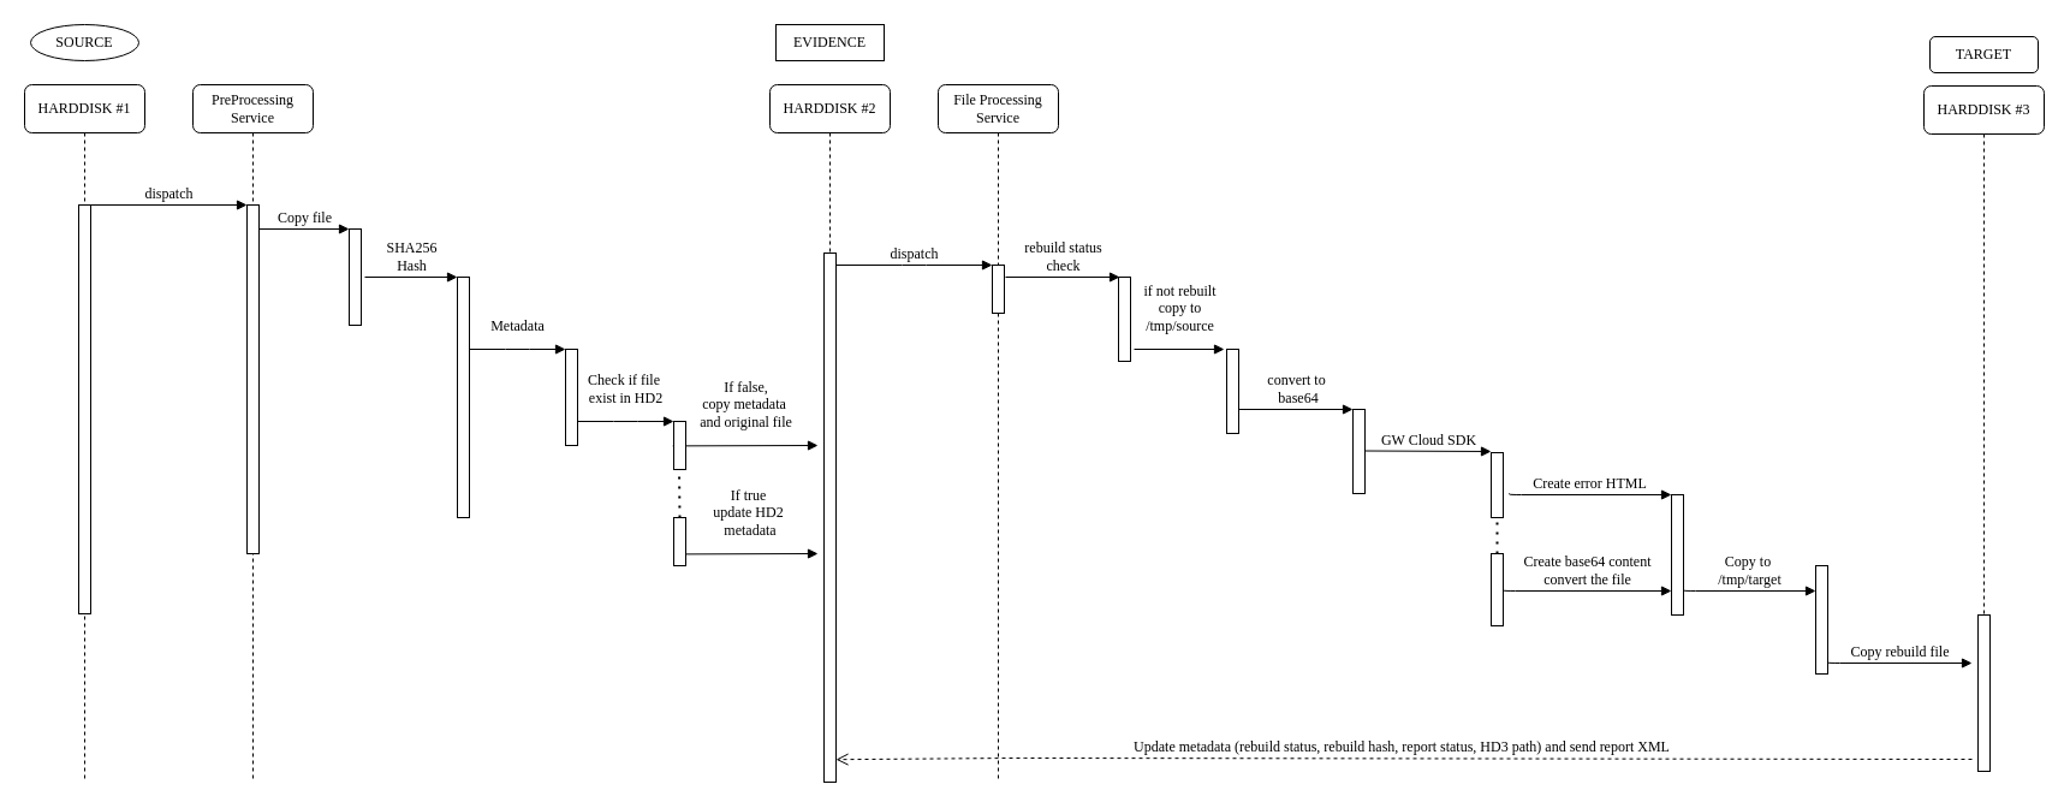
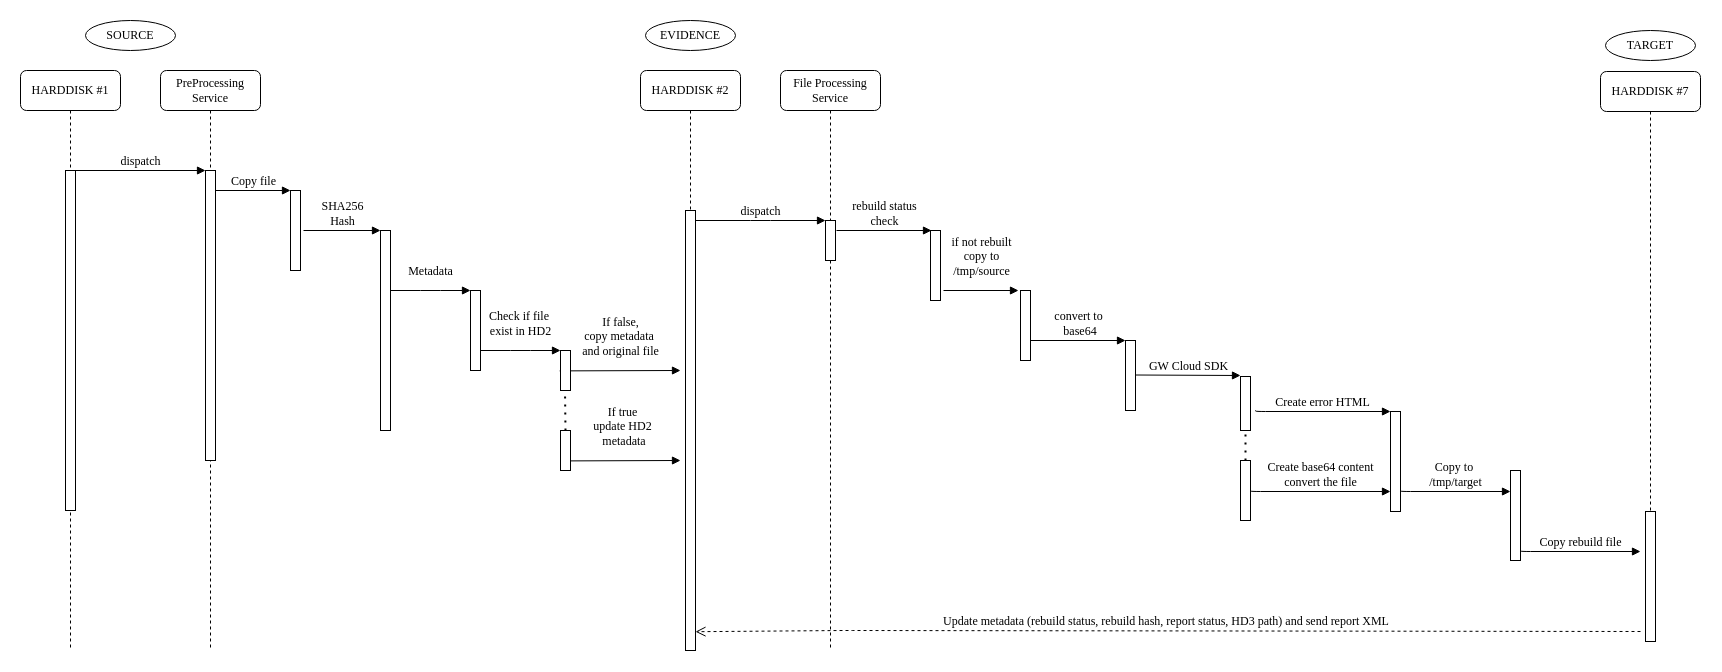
  <mxCell id="0" />
  <mxCell id="1" parent="0" />
  <mxCell id="2" value="PreProcessing Service" style="shape=umlLifeline;perimeter=lifelinePerimeter;whiteSpace=wrap;html=1;container=1;collapsible=0;recursiveResize=0;outlineConnect=0;rounded=1;shadow=0;comic=0;labelBackgroundColor=none;strokeWidth=1;fontFamily=Verdana;fontSize=12;align=center;" parent="1" vertex="1"><mxGeometry x="160" y="70" width="100" height="580" as="geometry" /></mxCell>
  <mxCell id="3" value="" style="html=1;points=[];perimeter=orthogonalPerimeter;rounded=0;shadow=0;comic=0;labelBackgroundColor=none;strokeWidth=1;fontFamily=Verdana;fontSize=12;align=center;" parent="2" vertex="1"><mxGeometry x="45" y="100" width="10" height="290" as="geometry" /></mxCell>
  <mxCell id="4" value="HARDDISK #2" style="shape=umlLifeline;perimeter=lifelinePerimeter;whiteSpace=wrap;html=1;container=1;collapsible=0;recursiveResize=0;outlineConnect=0;rounded=1;shadow=0;comic=0;labelBackgroundColor=none;strokeWidth=1;fontFamily=Verdana;fontSize=12;align=center;" parent="1" vertex="1"><mxGeometry x="640" y="70" width="100" height="580" as="geometry" /></mxCell>
  <mxCell id="5" value="File Processing Service" style="shape=umlLifeline;perimeter=lifelinePerimeter;whiteSpace=wrap;html=1;container=1;collapsible=0;recursiveResize=0;outlineConnect=0;rounded=1;shadow=0;comic=0;labelBackgroundColor=none;strokeWidth=1;fontFamily=Verdana;fontSize=12;align=center;" parent="1" vertex="1"><mxGeometry x="780" y="70" width="100" height="580" as="geometry" /></mxCell>
  <mxCell id="6" value="HARDDISK #1" style="shape=umlLifeline;perimeter=lifelinePerimeter;whiteSpace=wrap;html=1;container=1;collapsible=0;recursiveResize=0;outlineConnect=0;rounded=1;shadow=0;comic=0;labelBackgroundColor=none;strokeWidth=1;fontFamily=Verdana;fontSize=12;align=center;" parent="1" vertex="1"><mxGeometry x="20" y="70" width="100" height="580" as="geometry" /></mxCell>
  <mxCell id="7" value="" style="html=1;points=[];perimeter=orthogonalPerimeter;rounded=0;shadow=0;comic=0;labelBackgroundColor=none;strokeWidth=1;fontFamily=Verdana;fontSize=12;align=center;" parent="6" vertex="1"><mxGeometry x="45" y="100" width="10" height="340" as="geometry" /></mxCell>
  <mxCell id="8" value="" style="html=1;points=[];perimeter=orthogonalPerimeter;rounded=0;shadow=0;comic=0;labelBackgroundColor=none;strokeWidth=1;fontFamily=Verdana;fontSize=12;align=center;" parent="1" vertex="1"><mxGeometry x="685" y="210" width="10" height="440" as="geometry" /></mxCell>
  <mxCell id="9" value="" style="html=1;points=[];perimeter=orthogonalPerimeter;rounded=0;shadow=0;comic=0;labelBackgroundColor=none;strokeWidth=1;fontFamily=Verdana;fontSize=12;align=center;" parent="1" vertex="1"><mxGeometry x="825" y="220" width="10" height="40" as="geometry" /></mxCell>
  <mxCell id="10" value="dispatch" style="html=1;verticalAlign=bottom;endArrow=block;entryX=0;entryY=0;labelBackgroundColor=none;fontFamily=Verdana;fontSize=12;edgeStyle=elbowEdgeStyle;elbow=vertical;" parent="1" source="8" target="9" edge="1"><mxGeometry relative="1" as="geometry"><mxPoint x="750" y="220" as="sourcePoint" /></mxGeometry></mxCell>
  <mxCell id="11" value="dispatch" style="html=1;verticalAlign=bottom;endArrow=block;entryX=0;entryY=0;labelBackgroundColor=none;fontFamily=Verdana;fontSize=12;edgeStyle=elbowEdgeStyle;elbow=vertical;" parent="1" source="7" target="3" edge="1"><mxGeometry relative="1" as="geometry"><mxPoint x="140" y="180" as="sourcePoint" /></mxGeometry></mxCell>
  <mxCell id="12" value="Copy file" style="html=1;verticalAlign=bottom;endArrow=block;labelBackgroundColor=none;fontFamily=Verdana;fontSize=12;edgeStyle=elbowEdgeStyle;elbow=vertical;" parent="1" source="3" edge="1"><mxGeometry relative="1" as="geometry"><mxPoint x="290" y="190" as="sourcePoint" /><mxPoint x="290" y="190" as="targetPoint" /></mxGeometry></mxCell>
  <mxCell id="13" value="" style="html=1;points=[];perimeter=orthogonalPerimeter;rounded=0;shadow=0;comic=0;labelBackgroundColor=none;strokeWidth=1;fontFamily=Verdana;fontSize=12;align=center;" parent="1" vertex="1"><mxGeometry x="290" y="190" width="10" height="80" as="geometry" /></mxCell>
  <mxCell id="14" value="" style="html=1;points=[];perimeter=orthogonalPerimeter;rounded=0;shadow=0;comic=0;labelBackgroundColor=none;strokeWidth=1;fontFamily=Verdana;fontSize=12;align=center;" parent="1" vertex="1"><mxGeometry x="380" y="230" width="10" height="200" as="geometry" /></mxCell>
  <mxCell id="15" value="SHA256 &lt;br&gt;Hash" style="html=1;verticalAlign=bottom;endArrow=block;labelBackgroundColor=none;fontFamily=Verdana;fontSize=12;edgeStyle=elbowEdgeStyle;elbow=vertical;" parent="1" edge="1"><mxGeometry relative="1" as="geometry"><mxPoint x="303" y="230" as="sourcePoint" /><mxPoint x="380" y="230" as="targetPoint" /></mxGeometry></mxCell>
  <mxCell id="16" value="" style="html=1;points=[];perimeter=orthogonalPerimeter;rounded=0;shadow=0;comic=0;labelBackgroundColor=none;strokeWidth=1;fontFamily=Verdana;fontSize=12;align=center;" parent="1" vertex="1"><mxGeometry x="470" y="290" width="10" height="80" as="geometry" /></mxCell>
  <mxCell id="17" value="Metadata" style="html=1;verticalAlign=bottom;endArrow=block;labelBackgroundColor=none;fontFamily=Verdana;fontSize=12;edgeStyle=elbowEdgeStyle;elbow=vertical;" parent="1" edge="1"><mxGeometry y="10" relative="1" as="geometry"><mxPoint x="390" y="290" as="sourcePoint" /><mxPoint x="470" y="290" as="targetPoint" /><mxPoint as="offset" /></mxGeometry></mxCell>
  <mxCell id="18" value="If false,&lt;br&gt;copy metadata&amp;nbsp;&lt;br&gt;and original file" style="html=1;verticalAlign=bottom;endArrow=block;labelBackgroundColor=none;fontFamily=Verdana;fontSize=12;edgeStyle=elbowEdgeStyle;elbow=vertical;exitX=-0.08;exitY=0.51;exitDx=0;exitDy=0;exitPerimeter=0;" parent="1" source="24" edge="1"><mxGeometry x="0.01" y="10" relative="1" as="geometry"><mxPoint x="580" y="317" as="sourcePoint" /><mxPoint x="680" y="370" as="targetPoint" /><mxPoint as="offset" /></mxGeometry></mxCell>
- <mxCell id="19" value="HARDDISK #3" style="shape=umlLifeline;perimeter=lifelinePerimeter;whiteSpace=wrap;html=1;container=1;collapsible=0;recursiveResize=0;outlineConnect=0;rounded=1;shadow=0;comic=0;labelBackgroundColor=none;strokeWidth=1;fontFamily=Verdana;fontSize=12;align=center;" parent="1" vertex="1"><mxGeometry x="1600" y="71" width="100" height="569" as="geometry" /></mxCell>
+ <mxCell id="19" value="HARDDISK #7" style="shape=umlLifeline;perimeter=lifelinePerimeter;whiteSpace=wrap;html=1;container=1;collapsible=0;recursiveResize=0;outlineConnect=0;rounded=1;shadow=0;comic=0;labelBackgroundColor=none;strokeWidth=1;fontFamily=Verdana;fontSize=12;align=center;" parent="1" vertex="1"><mxGeometry x="1600" y="71" width="100" height="569" as="geometry" /></mxCell>
  <mxCell id="20" value="" style="html=1;points=[];perimeter=orthogonalPerimeter;rounded=0;shadow=0;comic=0;labelBackgroundColor=none;strokeWidth=1;fontFamily=Verdana;fontSize=12;align=center;" parent="19" vertex="1"><mxGeometry x="45" y="440" width="10" height="130" as="geometry" /></mxCell>
- <mxCell id="21" value="SOURCE" style="ellipse;whiteSpace=wrap;html=1;rounded=1;shadow=0;fontFamily=Verdana;strokeWidth=1;comic=0;" parent="1" vertex="1"><mxGeometry x="25" y="20" width="90" height="30" as="geometry" /></mxCell>
- <mxCell id="22" value="EVIDENCE" style="whiteSpace=wrap;html=1;shadow=0;fontFamily=Verdana;strokeWidth=1;comic=0;rounded=0;" parent="1" vertex="1"><mxGeometry x="645" y="20" width="90" height="30" as="geometry" /></mxCell>
- <mxCell id="23" value="TARGET" style="whiteSpace=wrap;html=1;shadow=0;fontFamily=Verdana;strokeWidth=1;comic=0;rounded=1;" parent="1" vertex="1"><mxGeometry x="1605" y="30" width="90" height="30" as="geometry" /></mxCell>
+ <mxCell id="21" value="SOURCE" style="ellipse;whiteSpace=wrap;html=1;rounded=1;shadow=0;fontFamily=Verdana;strokeWidth=1;comic=0;" parent="1" vertex="1"><mxGeometry x="85" y="20" width="90" height="30" as="geometry" /></mxCell>
+ <mxCell id="22" value="EVIDENCE" style="ellipse;whiteSpace=wrap;html=1;rounded=1;shadow=0;fontFamily=Verdana;strokeWidth=1;comic=0;" parent="1" vertex="1"><mxGeometry x="645" y="20" width="90" height="30" as="geometry" /></mxCell>
+ <mxCell id="23" value="TARGET" style="ellipse;whiteSpace=wrap;html=1;rounded=1;shadow=0;fontFamily=Verdana;strokeWidth=1;comic=0;" parent="1" vertex="1"><mxGeometry x="1605" y="30" width="90" height="30" as="geometry" /></mxCell>
  <mxCell id="24" value="" style="html=1;points=[];perimeter=orthogonalPerimeter;rounded=0;shadow=0;comic=0;labelBackgroundColor=none;strokeWidth=1;fontFamily=Verdana;fontSize=12;align=center;" parent="1" vertex="1"><mxGeometry x="560" y="350" width="10" height="40" as="geometry" /></mxCell>
  <mxCell id="25" value="Check if file&amp;nbsp;&lt;br&gt;exist in HD2" style="html=1;verticalAlign=bottom;endArrow=block;labelBackgroundColor=none;fontFamily=Verdana;fontSize=12;edgeStyle=elbowEdgeStyle;elbow=vertical;" parent="1" edge="1"><mxGeometry y="10" relative="1" as="geometry"><mxPoint x="480" y="350" as="sourcePoint" /><mxPoint x="560" y="350" as="targetPoint" /><mxPoint as="offset" /></mxGeometry></mxCell>
  <mxCell id="26" value="rebuild status&lt;br&gt;check" style="html=1;verticalAlign=bottom;endArrow=block;labelBackgroundColor=none;fontFamily=Verdana;fontSize=12;edgeStyle=elbowEdgeStyle;elbow=vertical;" parent="1" edge="1"><mxGeometry relative="1" as="geometry"><mxPoint x="836" y="230" as="sourcePoint" /><mxPoint x="931" y="230" as="targetPoint" /></mxGeometry></mxCell>
  <mxCell id="27" value="" style="html=1;points=[];perimeter=orthogonalPerimeter;rounded=0;shadow=0;comic=0;labelBackgroundColor=none;strokeWidth=1;fontFamily=Verdana;fontSize=12;align=center;" parent="1" vertex="1"><mxGeometry x="930" y="230" width="10" height="70" as="geometry" /></mxCell>
  <mxCell id="28" value="if not rebuilt &lt;br&gt;copy to &lt;br&gt;/tmp/source" style="html=1;verticalAlign=bottom;endArrow=block;labelBackgroundColor=none;fontFamily=Verdana;fontSize=12;edgeStyle=elbowEdgeStyle;elbow=vertical;" parent="1" edge="1"><mxGeometry y="10" relative="1" as="geometry"><mxPoint x="943" y="290" as="sourcePoint" /><mxPoint x="1018" y="290" as="targetPoint" /><mxPoint as="offset" /></mxGeometry></mxCell>
  <mxCell id="29" value="" style="html=1;points=[];perimeter=orthogonalPerimeter;rounded=0;shadow=0;comic=0;labelBackgroundColor=none;strokeWidth=1;fontFamily=Verdana;fontSize=12;align=center;" parent="1" vertex="1"><mxGeometry x="1020" y="290" width="10" height="70" as="geometry" /></mxCell>
  <mxCell id="30" value="convert to&lt;br&gt;&amp;nbsp;base64" style="html=1;verticalAlign=bottom;endArrow=block;labelBackgroundColor=none;fontFamily=Verdana;fontSize=12;edgeStyle=elbowEdgeStyle;elbow=vertical;" parent="1" edge="1"><mxGeometry relative="1" as="geometry"><mxPoint x="1030" y="340" as="sourcePoint" /><mxPoint x="1125" y="340" as="targetPoint" /></mxGeometry></mxCell>
  <mxCell id="31" value="" style="html=1;points=[];perimeter=orthogonalPerimeter;rounded=0;shadow=0;comic=0;labelBackgroundColor=none;strokeWidth=1;fontFamily=Verdana;fontSize=12;align=center;" parent="1" vertex="1"><mxGeometry x="1125" y="340" width="10" height="70" as="geometry" /></mxCell>
  <mxCell id="32" value="GW Cloud SDK" style="html=1;verticalAlign=bottom;endArrow=block;labelBackgroundColor=none;fontFamily=Verdana;fontSize=12;edgeStyle=elbowEdgeStyle;elbow=vertical;" parent="1" edge="1"><mxGeometry relative="1" as="geometry"><mxPoint x="1135" y="374.5" as="sourcePoint" /><mxPoint x="1240" y="375" as="targetPoint" /></mxGeometry></mxCell>
  <mxCell id="33" value="" style="html=1;points=[];perimeter=orthogonalPerimeter;rounded=0;shadow=0;comic=0;labelBackgroundColor=none;strokeWidth=1;fontFamily=Verdana;fontSize=12;align=center;" parent="1" vertex="1"><mxGeometry x="1240" y="376" width="10" height="54" as="geometry" /></mxCell>
  <mxCell id="34" value="" style="html=1;points=[];perimeter=orthogonalPerimeter;rounded=0;shadow=0;comic=0;labelBackgroundColor=none;strokeWidth=1;fontFamily=Verdana;fontSize=12;align=center;" parent="1" vertex="1"><mxGeometry x="1240" y="460" width="10" height="60" as="geometry" /></mxCell>
  <mxCell id="35" value="Create error HTML" style="html=1;verticalAlign=bottom;endArrow=block;labelBackgroundColor=none;fontFamily=Verdana;fontSize=12;edgeStyle=elbowEdgeStyle;elbow=vertical;" parent="1" edge="1"><mxGeometry relative="1" as="geometry"><mxPoint x="1255" y="410" as="sourcePoint" /><mxPoint x="1390" y="411" as="targetPoint" /></mxGeometry></mxCell>
  <mxCell id="36" value="Create base64 content&lt;br&gt;convert the file" style="html=1;verticalAlign=bottom;endArrow=block;labelBackgroundColor=none;fontFamily=Verdana;fontSize=12;edgeStyle=elbowEdgeStyle;elbow=vertical;" parent="1" edge="1"><mxGeometry relative="1" as="geometry"><mxPoint x="1250" y="490" as="sourcePoint" /><mxPoint x="1390" y="491" as="targetPoint" /></mxGeometry></mxCell>
  <mxCell id="37" value="" style="html=1;points=[];perimeter=orthogonalPerimeter;rounded=0;shadow=0;comic=0;labelBackgroundColor=none;strokeWidth=1;fontFamily=Verdana;fontSize=12;align=center;" parent="1" vertex="1"><mxGeometry x="1390" y="411" width="10" height="100" as="geometry" /></mxCell>
  <mxCell id="38" value="" style="html=1;points=[];perimeter=orthogonalPerimeter;rounded=0;shadow=0;comic=0;labelBackgroundColor=none;strokeWidth=1;fontFamily=Verdana;fontSize=12;align=center;" parent="1" vertex="1"><mxGeometry x="1510" y="470" width="10" height="90" as="geometry" /></mxCell>
  <mxCell id="39" value="Copy to&amp;nbsp;&lt;br&gt;/tmp/target" style="html=1;verticalAlign=bottom;endArrow=block;labelBackgroundColor=none;fontFamily=Verdana;fontSize=12;edgeStyle=elbowEdgeStyle;elbow=vertical;" parent="1" edge="1"><mxGeometry relative="1" as="geometry"><mxPoint x="1400" y="490" as="sourcePoint" /><mxPoint x="1510" y="491" as="targetPoint" /></mxGeometry></mxCell>
  <mxCell id="40" value="Copy rebuild file" style="html=1;verticalAlign=bottom;endArrow=block;labelBackgroundColor=none;fontFamily=Verdana;fontSize=12;edgeStyle=elbowEdgeStyle;elbow=vertical;" parent="1" edge="1"><mxGeometry relative="1" as="geometry"><mxPoint x="1520" y="550" as="sourcePoint" /><mxPoint x="1640" y="551" as="targetPoint" /></mxGeometry></mxCell>
  <mxCell id="41" value="Update metadata (rebuild status, rebuild hash, report status, HD3 path) and send report XML&amp;nbsp;" style="html=1;verticalAlign=bottom;endArrow=open;dashed=1;endSize=8;labelBackgroundColor=none;fontFamily=Verdana;fontSize=12;entryX=1.04;entryY=0.931;entryDx=0;entryDy=0;entryPerimeter=0;" parent="1" edge="1"><mxGeometry relative="1" as="geometry"><mxPoint x="695" y="631.2" as="targetPoint" /><mxPoint x="1640" y="631" as="sourcePoint" /><Array as="points"><mxPoint x="842.6" y="630" /></Array></mxGeometry></mxCell>
  <mxCell id="42" value="" style="html=1;points=[];perimeter=orthogonalPerimeter;rounded=0;shadow=0;comic=0;labelBackgroundColor=none;strokeWidth=1;fontFamily=Verdana;fontSize=12;align=center;" parent="1" vertex="1"><mxGeometry x="560" y="430" width="10" height="40" as="geometry" /></mxCell>
  <mxCell id="43" value="If true&lt;br&gt;update HD2&lt;br&gt;&amp;nbsp;metadata" style="html=1;verticalAlign=bottom;endArrow=block;labelBackgroundColor=none;fontFamily=Verdana;fontSize=12;edgeStyle=elbowEdgeStyle;elbow=vertical;exitX=-0.08;exitY=0.51;exitDx=0;exitDy=0;exitPerimeter=0;" parent="1" edge="1"><mxGeometry x="-0.064" y="10" relative="1" as="geometry"><mxPoint x="570" y="460.4" as="sourcePoint" /><mxPoint x="680" y="460" as="targetPoint" /><mxPoint as="offset" /></mxGeometry></mxCell>
  <mxCell id="44" value="" style="endArrow=none;dashed=1;html=1;dashPattern=1 3;strokeWidth=2;" parent="1" edge="1"><mxGeometry width="50" height="50" relative="1" as="geometry"><mxPoint x="1245" y="460" as="sourcePoint" /><mxPoint x="1245" y="430" as="targetPoint" /></mxGeometry></mxCell>
  <mxCell id="45" value="" style="endArrow=none;dashed=1;html=1;dashPattern=1 3;strokeWidth=2;" parent="1" edge="1"><mxGeometry width="50" height="50" relative="1" as="geometry"><mxPoint x="565" y="430" as="sourcePoint" /><mxPoint x="564.5" y="390" as="targetPoint" /></mxGeometry></mxCell>
